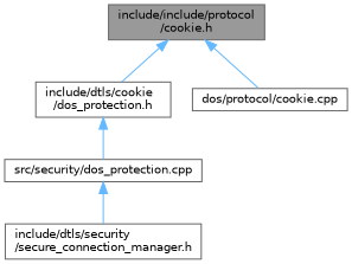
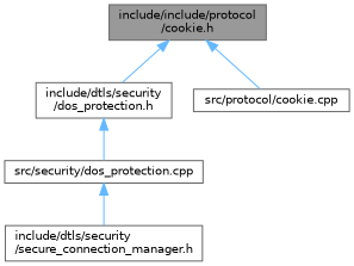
  digraph {
    node [color=grey40 fillcolor=white fontname=Helvetica fontsize=10 shape=box style=filled]
    edge [color=steelblue1 dir=back fontname=Helvetica fontsize=10 labelfontname=Helvetica labelfontsize=10 style=solid]
    n1 [color=gray40 fillcolor=grey60 fontcolor=black height=0.2 label="include/include/protocol\l/cookie.h" width=0.4]
-   n2 [height=0.2 label="include/dtls/cookie\l/dos_protection.h" width=0.4]
-   n3 [height=0.2 label="dos/protocol/cookie.cpp" width=0.4]
+   n2 [height=0.2 label="include/dtls/security\l/dos_protection.h" width=0.4]
+   n3 [height=0.2 label="src/protocol/cookie.cpp" width=0.4]
    n4 [height=0.2 label="src/security/dos_protection.cpp" width=0.4]
    n5 [height=0.2 label="include/dtls/security\l/secure_connection_manager.h" width=0.4]
    n1 -> n2
    n1 -> n3
    n2 -> n4
    n4 -> n5
  }
